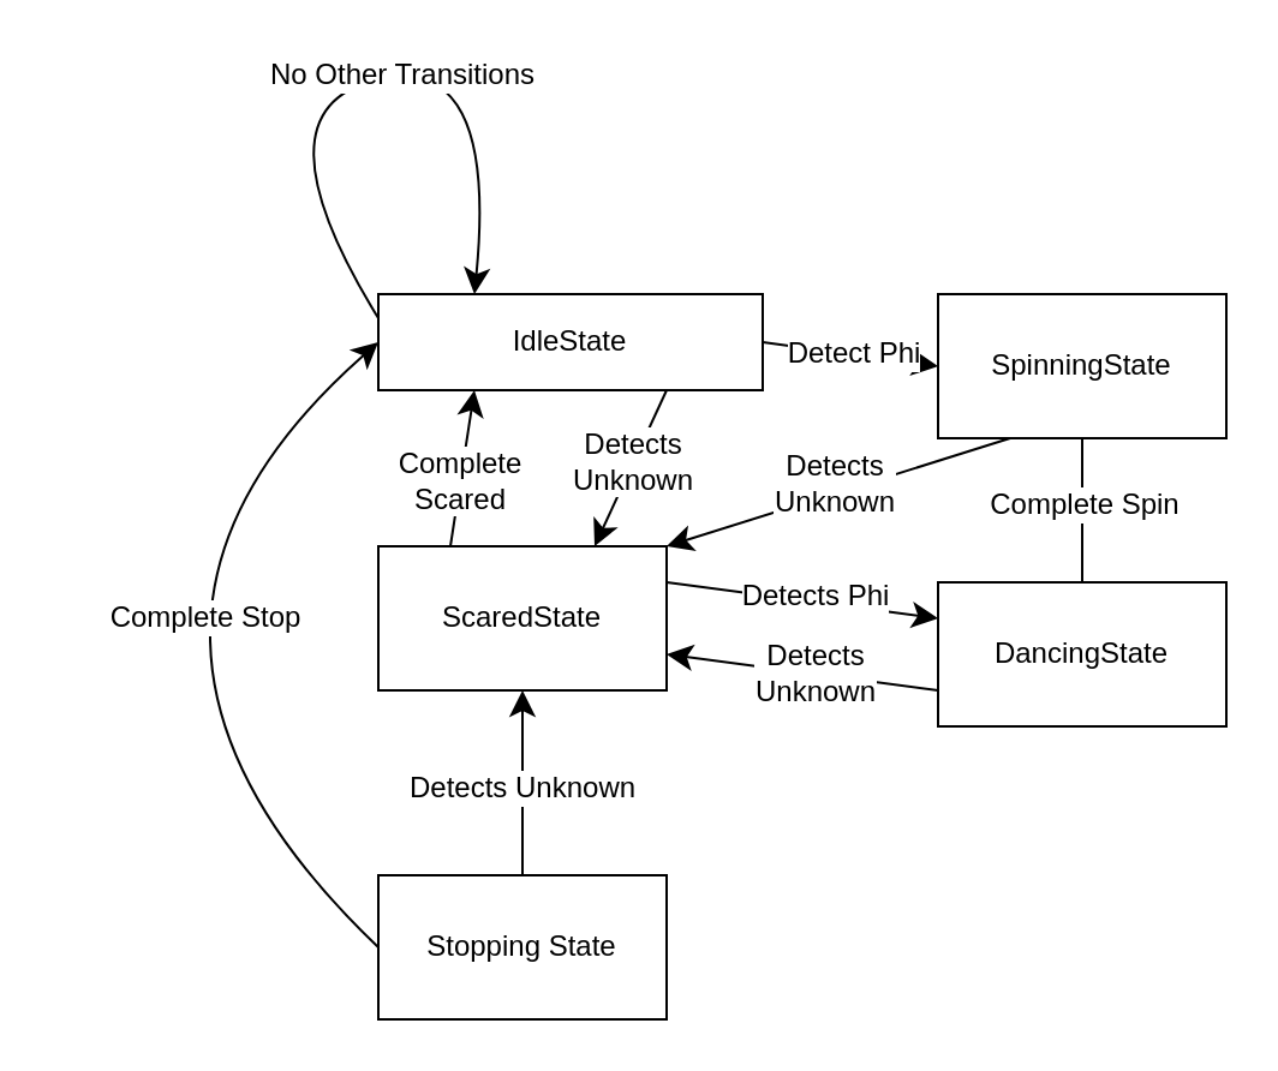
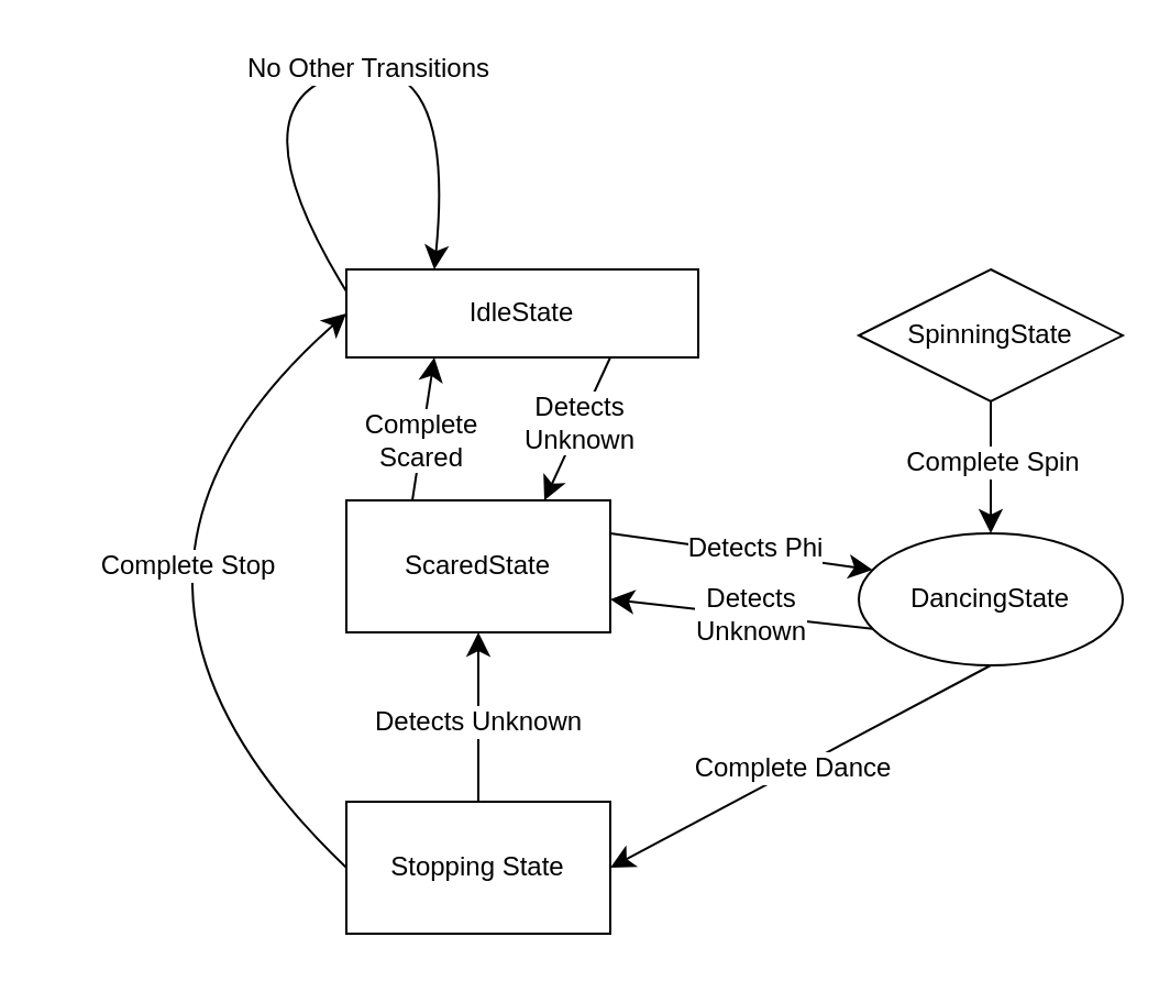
  <mxCell id="0" />
  <mxCell id="1" parent="0" />
  <mxCell id="2" style="edgeStyle=none;curved=1;rounded=0;orthogonalLoop=1;jettySize=auto;html=1;exitX=0;exitY=0.25;exitDx=0;exitDy=0;fontSize=12;startSize=8;endSize=8;entryX=0.25;entryY=0;entryDx=0;entryDy=0;" parent="1" source="8" target="8" edge="1"><mxGeometry relative="1" as="geometry"><mxPoint x="148.129" y="31.645" as="targetPoint" /><Array as="points"><mxPoint x="104" y="46" /><mxPoint x="207" y="20" /></Array></mxGeometry></mxCell>
  <mxCell id="3" value="No Other Transitions" style="edgeLabel;html=1;align=center;verticalAlign=middle;resizable=0;points=[];fontSize=12;" parent="2" vertex="1" connectable="0"><mxGeometry x="0.065" relative="1" as="geometry"><mxPoint as="offset" /></mxGeometry></mxCell>
- <mxCell id="4" style="edgeStyle=none;curved=1;rounded=0;orthogonalLoop=1;jettySize=auto;html=1;exitX=1;exitY=0.5;exitDx=0;exitDy=0;entryX=0;entryY=0.5;entryDx=0;entryDy=0;fontSize=12;startSize=8;endSize=8;" parent="1" source="8" target="13" edge="1"><mxGeometry relative="1" as="geometry" /></mxCell>
- <mxCell id="5" value="Detect Phi" style="edgeLabel;html=1;align=center;verticalAlign=middle;resizable=0;points=[];fontSize=12;" parent="4" vertex="1" connectable="0"><mxGeometry x="0.03" y="1" relative="1" as="geometry"><mxPoint as="offset" /></mxGeometry></mxCell>
  <mxCell id="6" style="edgeStyle=none;curved=1;rounded=0;orthogonalLoop=1;jettySize=auto;html=1;exitX=0.75;exitY=1;exitDx=0;exitDy=0;entryX=0.75;entryY=0;entryDx=0;entryDy=0;fontSize=12;startSize=8;endSize=8;" parent="1" source="8" target="18" edge="1"><mxGeometry relative="1" as="geometry" /></mxCell>
  <mxCell id="7" value="&lt;div&gt;Detects&lt;/div&gt;&lt;div&gt;Unknown&lt;/div&gt;" style="edgeLabel;html=1;align=center;verticalAlign=middle;resizable=0;points=[];fontSize=12;" parent="6" vertex="1" connectable="0"><mxGeometry x="-0.076" y="-1" relative="1" as="geometry"><mxPoint as="offset" /></mxGeometry></mxCell>
  <mxCell id="8" value="IdleState" style="rounded=0;whiteSpace=wrap;html=1;" parent="1" vertex="1"><mxGeometry x="157" y="122" width="160" height="40" as="geometry" /></mxCell>
- <mxCell id="9" style="edgeStyle=none;curved=1;rounded=0;orthogonalLoop=1;jettySize=auto;html=1;exitX=0.5;exitY=1;exitDx=0;exitDy=0;entryX=0.5;entryY=0;entryDx=0;entryDy=0;fontSize=12;startSize=8;endSize=8;endArrow=none;" parent="1" source="13" target="23" edge="1"><mxGeometry relative="1" as="geometry" /></mxCell>
+ <mxCell id="9" style="edgeStyle=none;curved=1;rounded=0;orthogonalLoop=1;jettySize=auto;html=1;exitX=0.5;exitY=1;exitDx=0;exitDy=0;entryX=0.5;entryY=0;entryDx=0;entryDy=0;fontSize=12;startSize=8;endSize=8;" parent="1" source="13" target="23" edge="1"><mxGeometry relative="1" as="geometry" /></mxCell>
  <mxCell id="10" value="Complete Spin" style="edgeLabel;html=1;align=center;verticalAlign=middle;resizable=0;points=[];fontSize=12;" parent="9" vertex="1" connectable="0"><mxGeometry x="0.053" y="1" relative="1" as="geometry"><mxPoint x="-1" y="-5" as="offset" /></mxGeometry></mxCell>
- <mxCell id="11" style="edgeStyle=none;curved=1;rounded=0;orthogonalLoop=1;jettySize=auto;html=1;exitX=0.25;exitY=1;exitDx=0;exitDy=0;entryX=1;entryY=0;entryDx=0;entryDy=0;fontSize=12;startSize=8;endSize=8;" parent="1" source="13" target="18" edge="1"><mxGeometry relative="1" as="geometry" /></mxCell>
- <mxCell id="12" value="&lt;div&gt;Detects&lt;/div&gt;&lt;div&gt;Unknown&lt;/div&gt;" style="edgeLabel;html=1;align=center;verticalAlign=middle;resizable=0;points=[];fontSize=12;" parent="11" vertex="1" connectable="0"><mxGeometry x="0.013" y="-4" relative="1" as="geometry"><mxPoint as="offset" /></mxGeometry></mxCell>
- <mxCell id="13" value="SpinningState" style="rounded=0;whiteSpace=wrap;html=1;" parent="1" vertex="1"><mxGeometry x="390" y="122" width="120" height="60" as="geometry" /></mxCell>
+ <mxCell id="13" value="SpinningState" style="rhombus;whiteSpace=wrap;html=1;" parent="1" vertex="1"><mxGeometry x="390" y="122" width="120" height="60" as="geometry" /></mxCell>
  <mxCell id="14" style="edgeStyle=none;curved=1;rounded=0;orthogonalLoop=1;jettySize=auto;html=1;exitX=1;exitY=0.25;exitDx=0;exitDy=0;entryX=0;entryY=0.25;entryDx=0;entryDy=0;fontSize=12;startSize=8;endSize=8;" parent="1" source="18" target="23" edge="1"><mxGeometry relative="1" as="geometry" /></mxCell>
  <mxCell id="15" value="Detects Phi" style="edgeLabel;html=1;align=center;verticalAlign=middle;resizable=0;points=[];fontSize=12;" parent="14" vertex="1" connectable="0"><mxGeometry x="0.259" y="1" relative="1" as="geometry"><mxPoint x="-10" y="-3" as="offset" /></mxGeometry></mxCell>
  <mxCell id="16" style="edgeStyle=none;curved=1;rounded=0;orthogonalLoop=1;jettySize=auto;html=1;exitX=0.25;exitY=0;exitDx=0;exitDy=0;entryX=0.25;entryY=1;entryDx=0;entryDy=0;fontSize=12;startSize=8;endSize=8;" edge="1" parent="1" source="18" target="8"><mxGeometry relative="1" as="geometry" /></mxCell>
  <mxCell id="17" value="&lt;div&gt;Complete&lt;/div&gt;&lt;div&gt;Scared&lt;br&gt;&lt;/div&gt;" style="edgeLabel;html=1;align=center;verticalAlign=middle;resizable=0;points=[];fontSize=12;" vertex="1" connectable="0" parent="16"><mxGeometry x="0.043" y="2" relative="1" as="geometry"><mxPoint y="6" as="offset" /></mxGeometry></mxCell>
  <mxCell id="18" value="ScaredState" style="rounded=0;whiteSpace=wrap;html=1;" parent="1" vertex="1"><mxGeometry x="157" y="227" width="120" height="60" as="geometry" /></mxCell>
  <mxCell id="19" style="edgeStyle=none;curved=1;rounded=0;orthogonalLoop=1;jettySize=auto;html=1;exitX=0;exitY=0.75;exitDx=0;exitDy=0;entryX=1;entryY=0.75;entryDx=0;entryDy=0;fontSize=12;startSize=8;endSize=8;" parent="1" source="23" target="18" edge="1"><mxGeometry relative="1" as="geometry" /></mxCell>
  <mxCell id="20" value="&lt;div&gt;Detects&lt;/div&gt;&lt;div&gt;Unknown&lt;/div&gt;" style="edgeLabel;html=1;align=center;verticalAlign=middle;resizable=0;points=[];fontSize=12;" parent="19" vertex="1" connectable="0"><mxGeometry x="0.026" relative="1" as="geometry"><mxPoint x="6" as="offset" /></mxGeometry></mxCell>
- <mxCell id="23" value="DancingState" style="rounded=0;whiteSpace=wrap;html=1;" parent="1" vertex="1"><mxGeometry x="390" y="242" width="120" height="60" as="geometry" /></mxCell>
+ <mxCell id="21" style="edgeStyle=none;curved=1;rounded=0;orthogonalLoop=1;jettySize=auto;html=1;exitX=0.5;exitY=1;exitDx=0;exitDy=0;entryX=1;entryY=0.5;entryDx=0;entryDy=0;fontSize=12;startSize=8;endSize=8;" parent="1" source="23" target="28" edge="1"><mxGeometry relative="1" as="geometry" /></mxCell>
+ <mxCell id="22" value="Complete Dance" style="edgeLabel;html=1;align=center;verticalAlign=middle;resizable=0;points=[];fontSize=12;" parent="21" vertex="1" connectable="0"><mxGeometry x="0.043" y="-2" relative="1" as="geometry"><mxPoint as="offset" /></mxGeometry></mxCell>
+ <mxCell id="23" value="DancingState" style="ellipse;whiteSpace=wrap;html=1;" parent="1" vertex="1"><mxGeometry x="390" y="242" width="120" height="60" as="geometry" /></mxCell>
  <mxCell id="24" style="edgeStyle=none;curved=1;rounded=0;orthogonalLoop=1;jettySize=auto;html=1;exitX=0.5;exitY=0;exitDx=0;exitDy=0;fontSize=12;startSize=8;endSize=8;" parent="1" source="28" target="18" edge="1"><mxGeometry relative="1" as="geometry" /></mxCell>
  <mxCell id="25" value="Detects Unknown" style="edgeLabel;html=1;align=center;verticalAlign=middle;resizable=0;points=[];fontSize=12;" parent="24" vertex="1" connectable="0"><mxGeometry x="-0.042" y="1" relative="1" as="geometry"><mxPoint as="offset" /></mxGeometry></mxCell>
  <mxCell id="26" style="edgeStyle=none;curved=1;rounded=0;orthogonalLoop=1;jettySize=auto;html=1;exitX=0;exitY=0.5;exitDx=0;exitDy=0;entryX=0;entryY=0.5;entryDx=0;entryDy=0;fontSize=12;startSize=8;endSize=8;" parent="1" source="28" target="8" edge="1"><mxGeometry relative="1" as="geometry"><Array as="points"><mxPoint x="20" y="263" /></Array></mxGeometry></mxCell>
  <mxCell id="27" value="Complete Stop" style="edgeLabel;html=1;align=center;verticalAlign=middle;resizable=0;points=[];fontSize=12;" parent="26" vertex="1" connectable="0"><mxGeometry x="0.3" y="-38" relative="1" as="geometry"><mxPoint as="offset" /></mxGeometry></mxCell>
  <mxCell id="28" value="Stopping State" style="rounded=0;whiteSpace=wrap;html=1;" parent="1" vertex="1"><mxGeometry x="157" y="364" width="120" height="60" as="geometry" /></mxCell>
